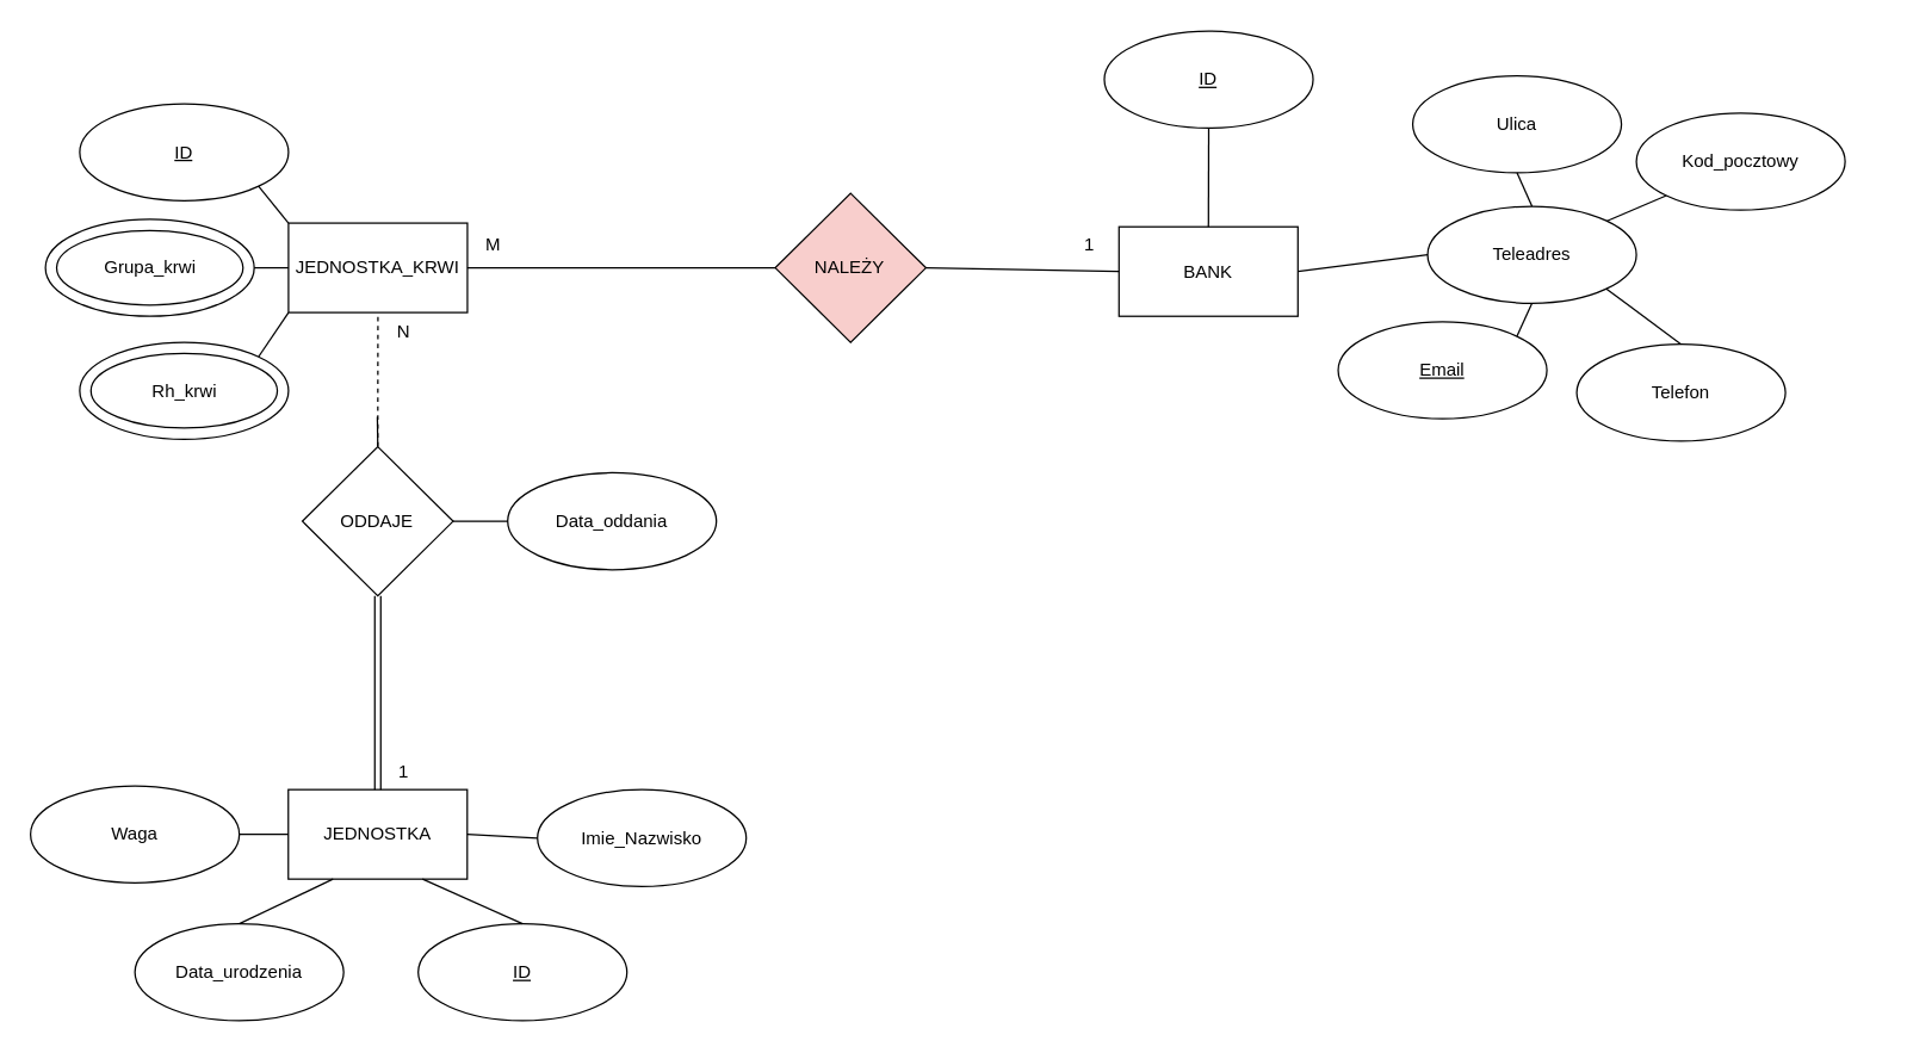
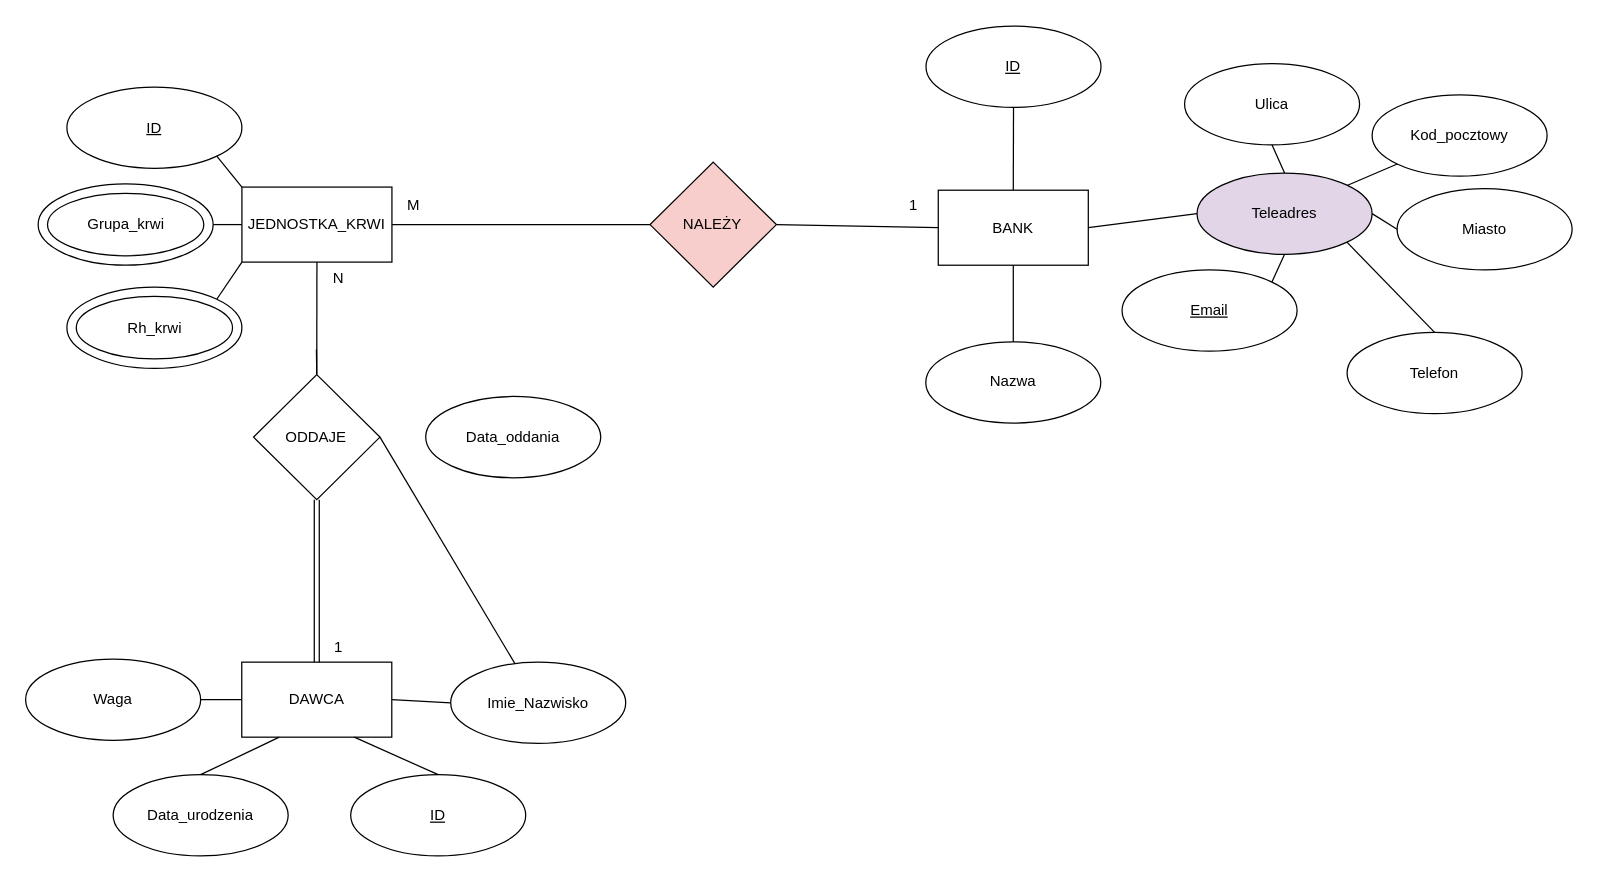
  <mxCell id="0" />
  <mxCell id="1" parent="0" />
  <mxCell id="2" value="BANK" style="rounded=0;whiteSpace=wrap;html=1;" parent="1" vertex="1"><mxGeometry x="750" y="151.5" width="120" height="60" as="geometry" /></mxCell>
  <mxCell id="3" value="" style="endArrow=none;html=1;exitX=1;exitY=0.5;exitDx=0;exitDy=0;entryX=0;entryY=0.5;entryDx=0;entryDy=0;" parent="1" source="36" target="2" edge="1"><mxGeometry width="50" height="50" relative="1" as="geometry"><mxPoint x="253.24" y="-1" as="sourcePoint" /><mxPoint x="840" y="169" as="targetPoint" /></mxGeometry></mxCell>
- <mxCell id="4" value="JEDNOSTKA" style="rounded=0;whiteSpace=wrap;html=1;" parent="1" vertex="1"><mxGeometry x="192.88" y="529" width="120" height="60" as="geometry" /></mxCell>
+ <mxCell id="4" value="DAWCA" style="rounded=0;whiteSpace=wrap;html=1;" parent="1" vertex="1"><mxGeometry x="192.88" y="529" width="120" height="60" as="geometry" /></mxCell>
  <mxCell id="5" value="" style="endArrow=none;html=1;entryX=0.5;entryY=1;entryDx=0;entryDy=0;exitX=0.5;exitY=0;exitDx=0;exitDy=0;" parent="1" source="22" edge="1"><mxGeometry width="50" height="50" relative="1" as="geometry"><mxPoint x="252.35" y="409" as="sourcePoint" /><mxPoint x="252.59" y="279" as="targetPoint" /></mxGeometry></mxCell>
+ <mxCell id="6" value="Nazwa" style="ellipse;whiteSpace=wrap;html=1;" parent="1" vertex="1"><mxGeometry x="740" y="272.75" width="140" height="65" as="geometry" /></mxCell>
  <mxCell id="7" value="&lt;u&gt;ID&lt;/u&gt;" style="ellipse;whiteSpace=wrap;html=1;" parent="1" vertex="1"><mxGeometry x="740.18" y="20.25" width="140" height="65" as="geometry" /></mxCell>
- <mxCell id="8" value="Teleadres" style="ellipse;whiteSpace=wrap;html=1;" parent="1" vertex="1"><mxGeometry x="957" y="137.75" width="140" height="65" as="geometry" /></mxCell>
+ <mxCell id="8" value="Teleadres" style="ellipse;whiteSpace=wrap;html=1;fillColor=#e1d5e7;" parent="1" vertex="1"><mxGeometry x="957" y="137.75" width="140" height="65" as="geometry" /></mxCell>
+ <mxCell id="9" value="" style="endArrow=none;html=1;entryX=0.5;entryY=0;entryDx=0;entryDy=0;exitX=0.5;exitY=1;exitDx=0;exitDy=0;" parent="1" source="2" target="6" edge="1"><mxGeometry width="50" height="50" relative="1" as="geometry"><mxPoint x="820.24" y="340.25" as="sourcePoint" /><mxPoint x="820" y="210.25" as="targetPoint" /></mxGeometry></mxCell>
  <mxCell id="10" value="" style="endArrow=none;html=1;entryX=0.5;entryY=1;entryDx=0;entryDy=0;exitX=0.5;exitY=0;exitDx=0;exitDy=0;" parent="1" source="2" target="7" edge="1"><mxGeometry width="50" height="50" relative="1" as="geometry"><mxPoint x="830.24" y="350.25" as="sourcePoint" /><mxPoint x="830" y="220.25" as="targetPoint" /></mxGeometry></mxCell>
  <mxCell id="11" value="" style="endArrow=none;html=1;entryX=0;entryY=0.5;entryDx=0;entryDy=0;exitX=1;exitY=0.5;exitDx=0;exitDy=0;" parent="1" source="2" target="8" edge="1"><mxGeometry width="50" height="50" relative="1" as="geometry"><mxPoint x="840.24" y="360.25" as="sourcePoint" /><mxPoint x="840" y="230.25" as="targetPoint" /></mxGeometry></mxCell>
  <mxCell id="12" value="Ulica" style="ellipse;whiteSpace=wrap;html=1;" parent="1" vertex="1"><mxGeometry x="947" y="50.25" width="140" height="65" as="geometry" /></mxCell>
  <mxCell id="13" value="Kod_pocztowy" style="ellipse;whiteSpace=wrap;html=1;" parent="1" vertex="1"><mxGeometry x="1097" y="75.25" width="140" height="65" as="geometry" /></mxCell>
- <mxCell id="15" value="Telefon" style="ellipse;whiteSpace=wrap;html=1;" parent="1" vertex="1"><mxGeometry x="1057" y="230.25" width="140" height="65" as="geometry" /></mxCell>
+ <mxCell id="14" value="Miasto" style="ellipse;whiteSpace=wrap;html=1;" parent="1" vertex="1"><mxGeometry x="1117" y="150.25" width="140" height="65" as="geometry" /></mxCell>
+ <mxCell id="15" value="Telefon" style="ellipse;whiteSpace=wrap;html=1;" parent="1" vertex="1"><mxGeometry x="1077" y="265.25" width="140" height="65" as="geometry" /></mxCell>
  <mxCell id="16" value="&lt;u&gt;Email&lt;/u&gt;" style="ellipse;whiteSpace=wrap;html=1;" parent="1" vertex="1"><mxGeometry x="897" y="215.25" width="140" height="65" as="geometry" /></mxCell>
  <mxCell id="17" value="" style="endArrow=none;html=1;exitX=0.5;exitY=0;exitDx=0;exitDy=0;entryX=0.5;entryY=1;entryDx=0;entryDy=0;" parent="1" source="8" target="12" edge="1"><mxGeometry width="50" height="50" relative="1" as="geometry"><mxPoint x="880" y="180.25" as="sourcePoint" /><mxPoint x="997" y="130.25" as="targetPoint" /></mxGeometry></mxCell>
  <mxCell id="18" value="" style="endArrow=none;html=1;exitX=0.857;exitY=0.154;exitDx=0;exitDy=0;entryX=0;entryY=1;entryDx=0;entryDy=0;exitPerimeter=0;" parent="1" source="8" target="13" edge="1"><mxGeometry width="50" height="50" relative="1" as="geometry"><mxPoint x="1037" y="147.75" as="sourcePoint" /><mxPoint x="1027" y="125.25" as="targetPoint" /></mxGeometry></mxCell>
+ <mxCell id="19" value="" style="endArrow=none;html=1;exitX=1;exitY=0.5;exitDx=0;exitDy=0;entryX=0;entryY=0.5;entryDx=0;entryDy=0;" parent="1" source="8" target="14" edge="1"><mxGeometry width="50" height="50" relative="1" as="geometry"><mxPoint x="1086.98" y="157.76" as="sourcePoint" /><mxPoint x="1127.146" y="140.564" as="targetPoint" /></mxGeometry></mxCell>
  <mxCell id="20" value="" style="endArrow=none;html=1;exitX=1;exitY=1;exitDx=0;exitDy=0;entryX=0.5;entryY=0;entryDx=0;entryDy=0;" parent="1" source="8" target="15" edge="1"><mxGeometry width="50" height="50" relative="1" as="geometry"><mxPoint x="1096.98" y="167.76" as="sourcePoint" /><mxPoint x="1137.146" y="150.564" as="targetPoint" /></mxGeometry></mxCell>
  <mxCell id="21" value="" style="endArrow=none;html=1;exitX=0.5;exitY=1;exitDx=0;exitDy=0;entryX=1;entryY=0;entryDx=0;entryDy=0;" parent="1" source="8" target="16" edge="1"><mxGeometry width="50" height="50" relative="1" as="geometry"><mxPoint x="1086.854" y="203.064" as="sourcePoint" /><mxPoint x="1137" y="240.25" as="targetPoint" /></mxGeometry></mxCell>
  <mxCell id="22" value="ODDAJE" style="rhombus;whiteSpace=wrap;html=1;" parent="1" vertex="1"><mxGeometry x="202.35" y="299" width="101.06" height="100" as="geometry" /></mxCell>
  <mxCell id="23" value="Data_oddania" style="ellipse;whiteSpace=wrap;html=1;" parent="1" vertex="1"><mxGeometry x="340" y="316.5" width="140" height="65" as="geometry" /></mxCell>
- <mxCell id="24" value="" style="endArrow=none;html=1;entryX=0;entryY=0.5;entryDx=0;entryDy=0;exitX=1;exitY=0.5;exitDx=0;exitDy=0;" parent="1" source="22" target="23" edge="1"><mxGeometry width="50" height="50" relative="1" as="geometry"><mxPoint x="-60" y="659" as="sourcePoint" /><mxPoint x="-10" y="609" as="targetPoint" /></mxGeometry></mxCell>
+ <mxCell id="24" value="" style="endArrow=none;html=1;exitX=1;exitY=0.5;exitDx=0;exitDy=0;" parent="1" source="22" target="26" edge="1"><mxGeometry width="50" height="50" relative="1" as="geometry"><mxPoint x="-60" y="659" as="sourcePoint" /><mxPoint x="-10" y="609" as="targetPoint" /></mxGeometry></mxCell>
  <mxCell id="25" value="&lt;u&gt;ID&lt;/u&gt;" style="ellipse;whiteSpace=wrap;html=1;" parent="1" vertex="1"><mxGeometry x="280" y="619" width="140" height="65" as="geometry" /></mxCell>
  <mxCell id="26" value="Imie_Nazwisko" style="ellipse;whiteSpace=wrap;html=1;" parent="1" vertex="1"><mxGeometry x="360" y="529" width="140" height="65" as="geometry" /></mxCell>
  <mxCell id="27" value="&lt;div&gt;Data_urodzenia&lt;/div&gt;" style="ellipse;whiteSpace=wrap;html=1;" parent="1" vertex="1"><mxGeometry x="90" y="619" width="140" height="65" as="geometry" /></mxCell>
  <mxCell id="28" value="Waga" style="ellipse;whiteSpace=wrap;html=1;" parent="1" vertex="1"><mxGeometry x="20" y="526.5" width="140" height="65" as="geometry" /></mxCell>
  <mxCell id="29" value="" style="endArrow=none;html=1;entryX=0.75;entryY=1;entryDx=0;entryDy=0;exitX=0.5;exitY=0;exitDx=0;exitDy=0;" parent="1" source="25" target="4" edge="1"><mxGeometry width="50" height="50" relative="1" as="geometry"><mxPoint x="262.88" y="539" as="sourcePoint" /><mxPoint x="262.88" y="459" as="targetPoint" /></mxGeometry></mxCell>
  <mxCell id="30" value="" style="endArrow=none;html=1;entryX=1;entryY=0.5;entryDx=0;entryDy=0;exitX=0;exitY=0.5;exitDx=0;exitDy=0;" parent="1" source="26" target="4" edge="1"><mxGeometry width="50" height="50" relative="1" as="geometry"><mxPoint x="263.24" y="639" as="sourcePoint" /><mxPoint x="262.88" y="599" as="targetPoint" /></mxGeometry></mxCell>
  <mxCell id="31" value="" style="endArrow=none;html=1;entryX=0.5;entryY=0;entryDx=0;entryDy=0;exitX=0.25;exitY=1;exitDx=0;exitDy=0;" parent="1" source="4" target="27" edge="1"><mxGeometry width="50" height="50" relative="1" as="geometry"><mxPoint x="350" y="631.5" as="sourcePoint" /><mxPoint x="322.88" y="599" as="targetPoint" /></mxGeometry></mxCell>
  <mxCell id="32" value="" style="endArrow=none;html=1;entryX=1;entryY=0.5;entryDx=0;entryDy=0;exitX=0;exitY=0.5;exitDx=0;exitDy=0;" parent="1" source="4" target="28" edge="1"><mxGeometry width="50" height="50" relative="1" as="geometry"><mxPoint x="360" y="641.5" as="sourcePoint" /><mxPoint x="332.88" y="609" as="targetPoint" /></mxGeometry></mxCell>
  <mxCell id="33" value="Rh_krwi" style="ellipse;whiteSpace=wrap;html=1;" parent="1" vertex="1"><mxGeometry x="53" y="229" width="140" height="65" as="geometry" /></mxCell>
  <mxCell id="34" value="JEDNOSTKA_KRWI" style="rounded=0;whiteSpace=wrap;html=1;" vertex="1" parent="1"><mxGeometry x="193" y="149" width="120" height="60" as="geometry" /></mxCell>
- <mxCell id="35" value="" style="endArrow=none;html=1;entryX=0.5;entryY=1;entryDx=0;entryDy=0;exitX=0.5;exitY=0;exitDx=0;exitDy=0;dashed=1;" edge="1" parent="1" source="22" target="34"><mxGeometry width="50" height="50" relative="1" as="geometry"><mxPoint x="252.88" y="249" as="sourcePoint" /><mxPoint x="253" y="-131" as="targetPoint" /></mxGeometry></mxCell>
+ <mxCell id="35" value="" style="endArrow=none;html=1;entryX=0.5;entryY=1;entryDx=0;entryDy=0;exitX=0.5;exitY=0;exitDx=0;exitDy=0;" edge="1" parent="1" source="22" target="34"><mxGeometry width="50" height="50" relative="1" as="geometry"><mxPoint x="252.88" y="249" as="sourcePoint" /><mxPoint x="253" y="-131" as="targetPoint" /></mxGeometry></mxCell>
  <mxCell id="36" value="NALEŻY" style="rhombus;whiteSpace=wrap;html=1;fillColor=#f8cecc;" vertex="1" parent="1"><mxGeometry x="519.47" y="129" width="101.06" height="100" as="geometry" /></mxCell>
  <mxCell id="37" value="" style="endArrow=none;html=1;entryX=0;entryY=0.5;entryDx=0;entryDy=0;exitX=1;exitY=0.5;exitDx=0;exitDy=0;" edge="1" parent="1" source="34" target="36"><mxGeometry width="50" height="50" relative="1" as="geometry"><mxPoint x="252.88" y="89" as="sourcePoint" /><mxPoint x="253" y="-131" as="targetPoint" /></mxGeometry></mxCell>
  <mxCell id="38" value="&lt;u&gt;ID&lt;/u&gt;" style="ellipse;whiteSpace=wrap;html=1;" vertex="1" parent="1"><mxGeometry x="53" y="69" width="140" height="65" as="geometry" /></mxCell>
  <mxCell id="39" value="Grupa_krwi" style="ellipse;whiteSpace=wrap;html=1;" vertex="1" parent="1"><mxGeometry x="30" y="146.5" width="140" height="65" as="geometry" /></mxCell>
  <mxCell id="40" value="" style="endArrow=none;html=1;entryX=1;entryY=1;entryDx=0;entryDy=0;exitX=0;exitY=0;exitDx=0;exitDy=0;" edge="1" parent="1" source="34" target="38"><mxGeometry width="50" height="50" relative="1" as="geometry"><mxPoint x="313.41" y="359" as="sourcePoint" /><mxPoint x="350" y="359" as="targetPoint" /></mxGeometry></mxCell>
  <mxCell id="41" value="" style="endArrow=none;html=1;entryX=1;entryY=0.5;entryDx=0;entryDy=0;exitX=0;exitY=0.5;exitDx=0;exitDy=0;" edge="1" parent="1" source="34" target="39"><mxGeometry width="50" height="50" relative="1" as="geometry"><mxPoint x="203" y="159" as="sourcePoint" /><mxPoint x="182.88" y="134.302" as="targetPoint" /></mxGeometry></mxCell>
  <mxCell id="42" value="" style="endArrow=none;html=1;entryX=1;entryY=0;entryDx=0;entryDy=0;exitX=0;exitY=1;exitDx=0;exitDy=0;" edge="1" parent="1" source="34" target="33"><mxGeometry width="50" height="50" relative="1" as="geometry"><mxPoint x="213" y="169" as="sourcePoint" /><mxPoint x="192.88" y="144.302" as="targetPoint" /></mxGeometry></mxCell>
  <mxCell id="43" value="Rh_krwi" style="ellipse;whiteSpace=wrap;html=1;" vertex="1" parent="1"><mxGeometry x="60.5" y="236.5" width="125" height="50" as="geometry" /></mxCell>
  <mxCell id="44" value="Grupa_krwi" style="ellipse;whiteSpace=wrap;html=1;" vertex="1" parent="1"><mxGeometry x="37.5" y="154" width="125" height="50" as="geometry" /></mxCell>
  <mxCell id="45" value="" style="shape=link;html=1;entryX=0.5;entryY=0;entryDx=0;entryDy=0;exitX=0.5;exitY=1;exitDx=0;exitDy=0;" edge="1" parent="1" source="22" target="4"><mxGeometry width="50" height="50" relative="1" as="geometry"><mxPoint x="20" y="759" as="sourcePoint" /><mxPoint x="70" y="709" as="targetPoint" /></mxGeometry></mxCell>
  <mxCell id="46" value="1" style="text;html=1;align=center;verticalAlign=middle;resizable=0;points=[];autosize=1;" vertex="1" parent="1"><mxGeometry x="260" y="506.5" width="20" height="20" as="geometry" /></mxCell>
  <mxCell id="47" value="N" style="text;html=1;align=center;verticalAlign=middle;resizable=0;points=[];autosize=1;" vertex="1" parent="1"><mxGeometry x="260" y="211.5" width="20" height="20" as="geometry" /></mxCell>
  <mxCell id="48" value="M" style="text;html=1;align=center;verticalAlign=middle;resizable=0;points=[];autosize=1;" vertex="1" parent="1"><mxGeometry x="320" y="154" width="20" height="20" as="geometry" /></mxCell>
  <mxCell id="49" value="1" style="text;html=1;align=center;verticalAlign=middle;resizable=0;points=[];autosize=1;" vertex="1" parent="1"><mxGeometry x="720.18" y="154" width="20" height="20" as="geometry" /></mxCell>
